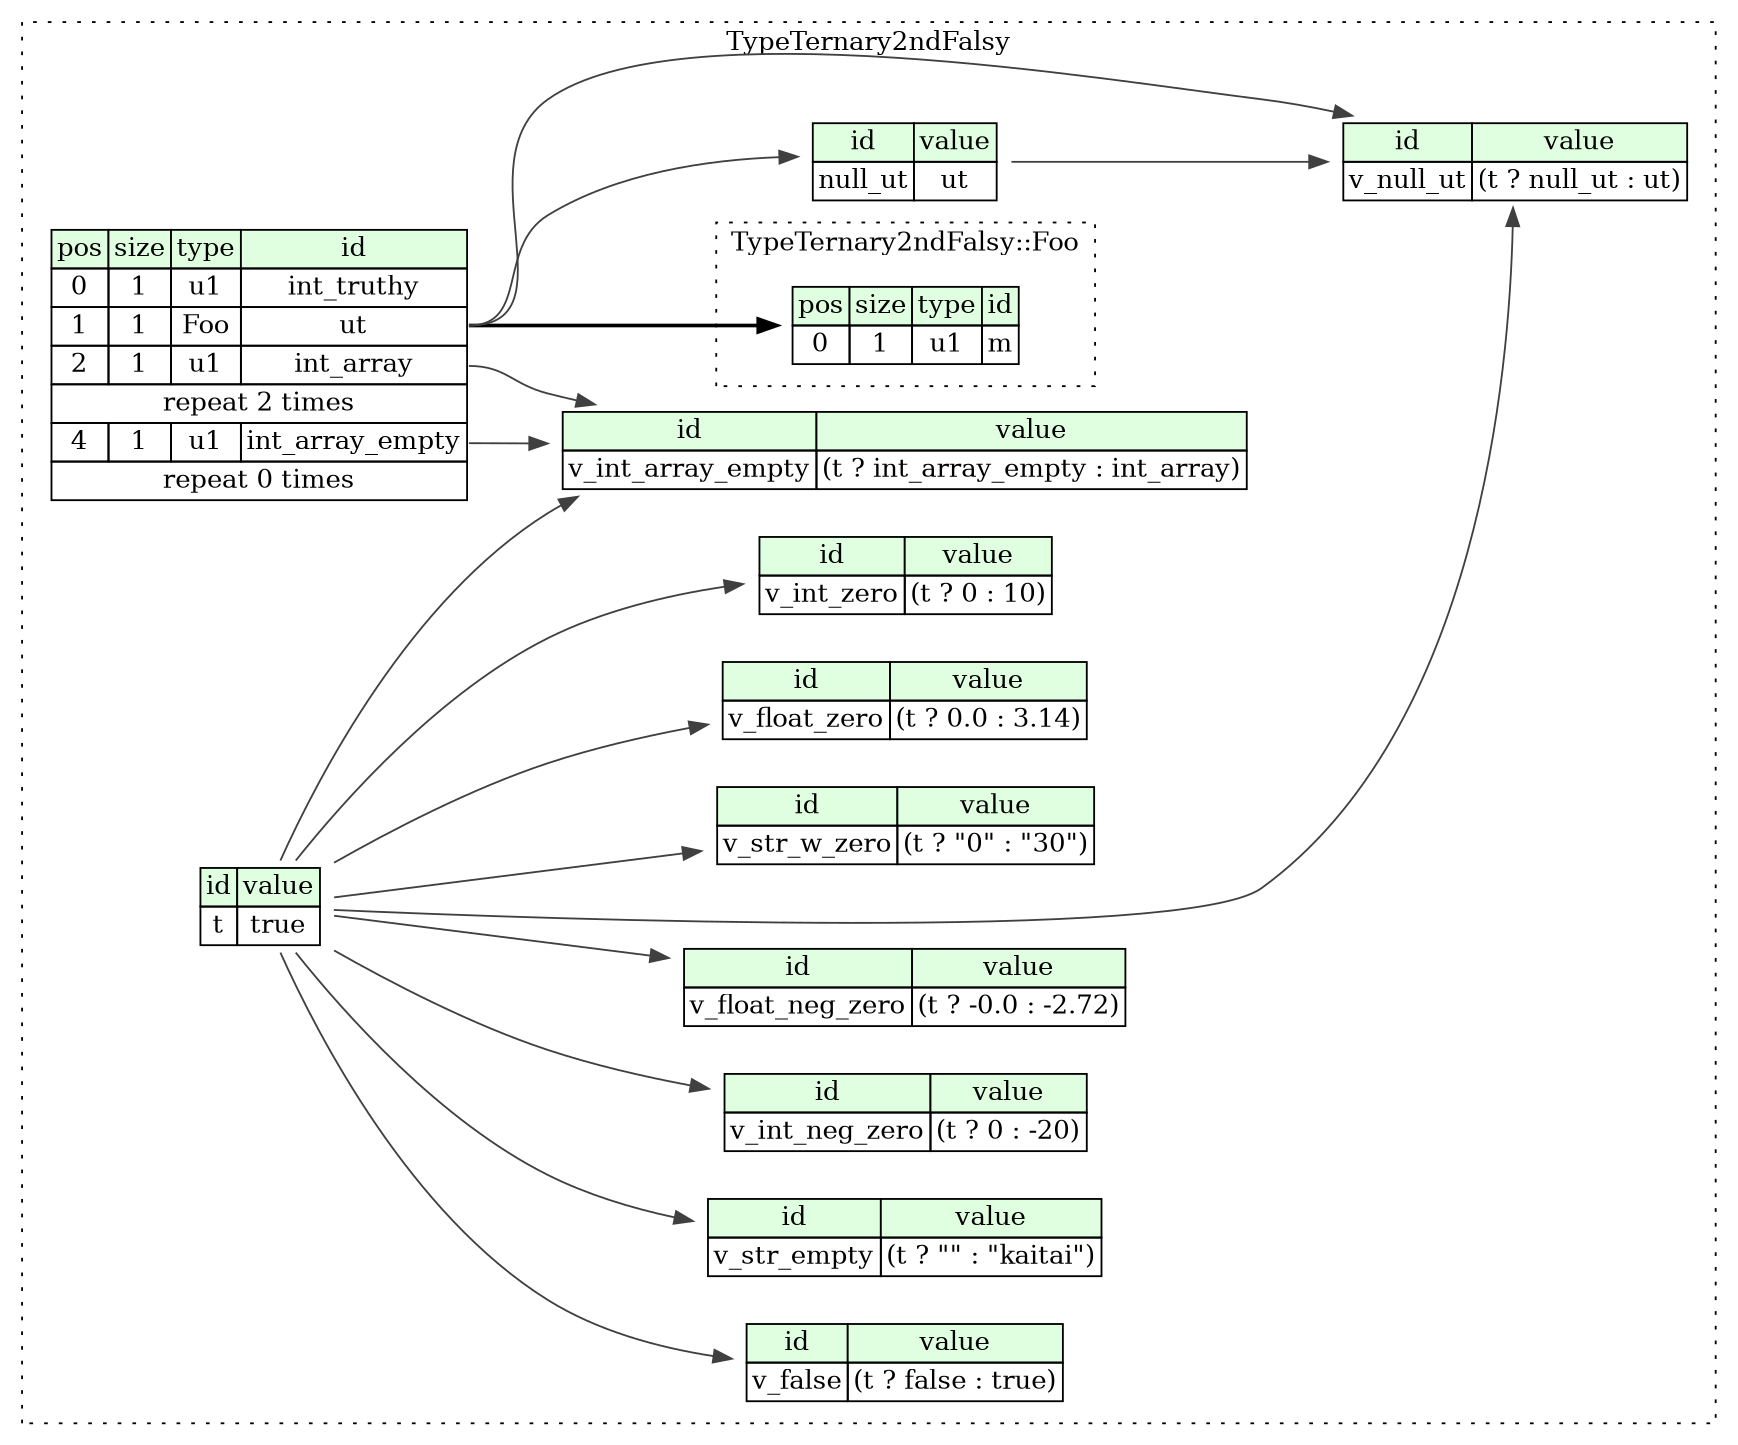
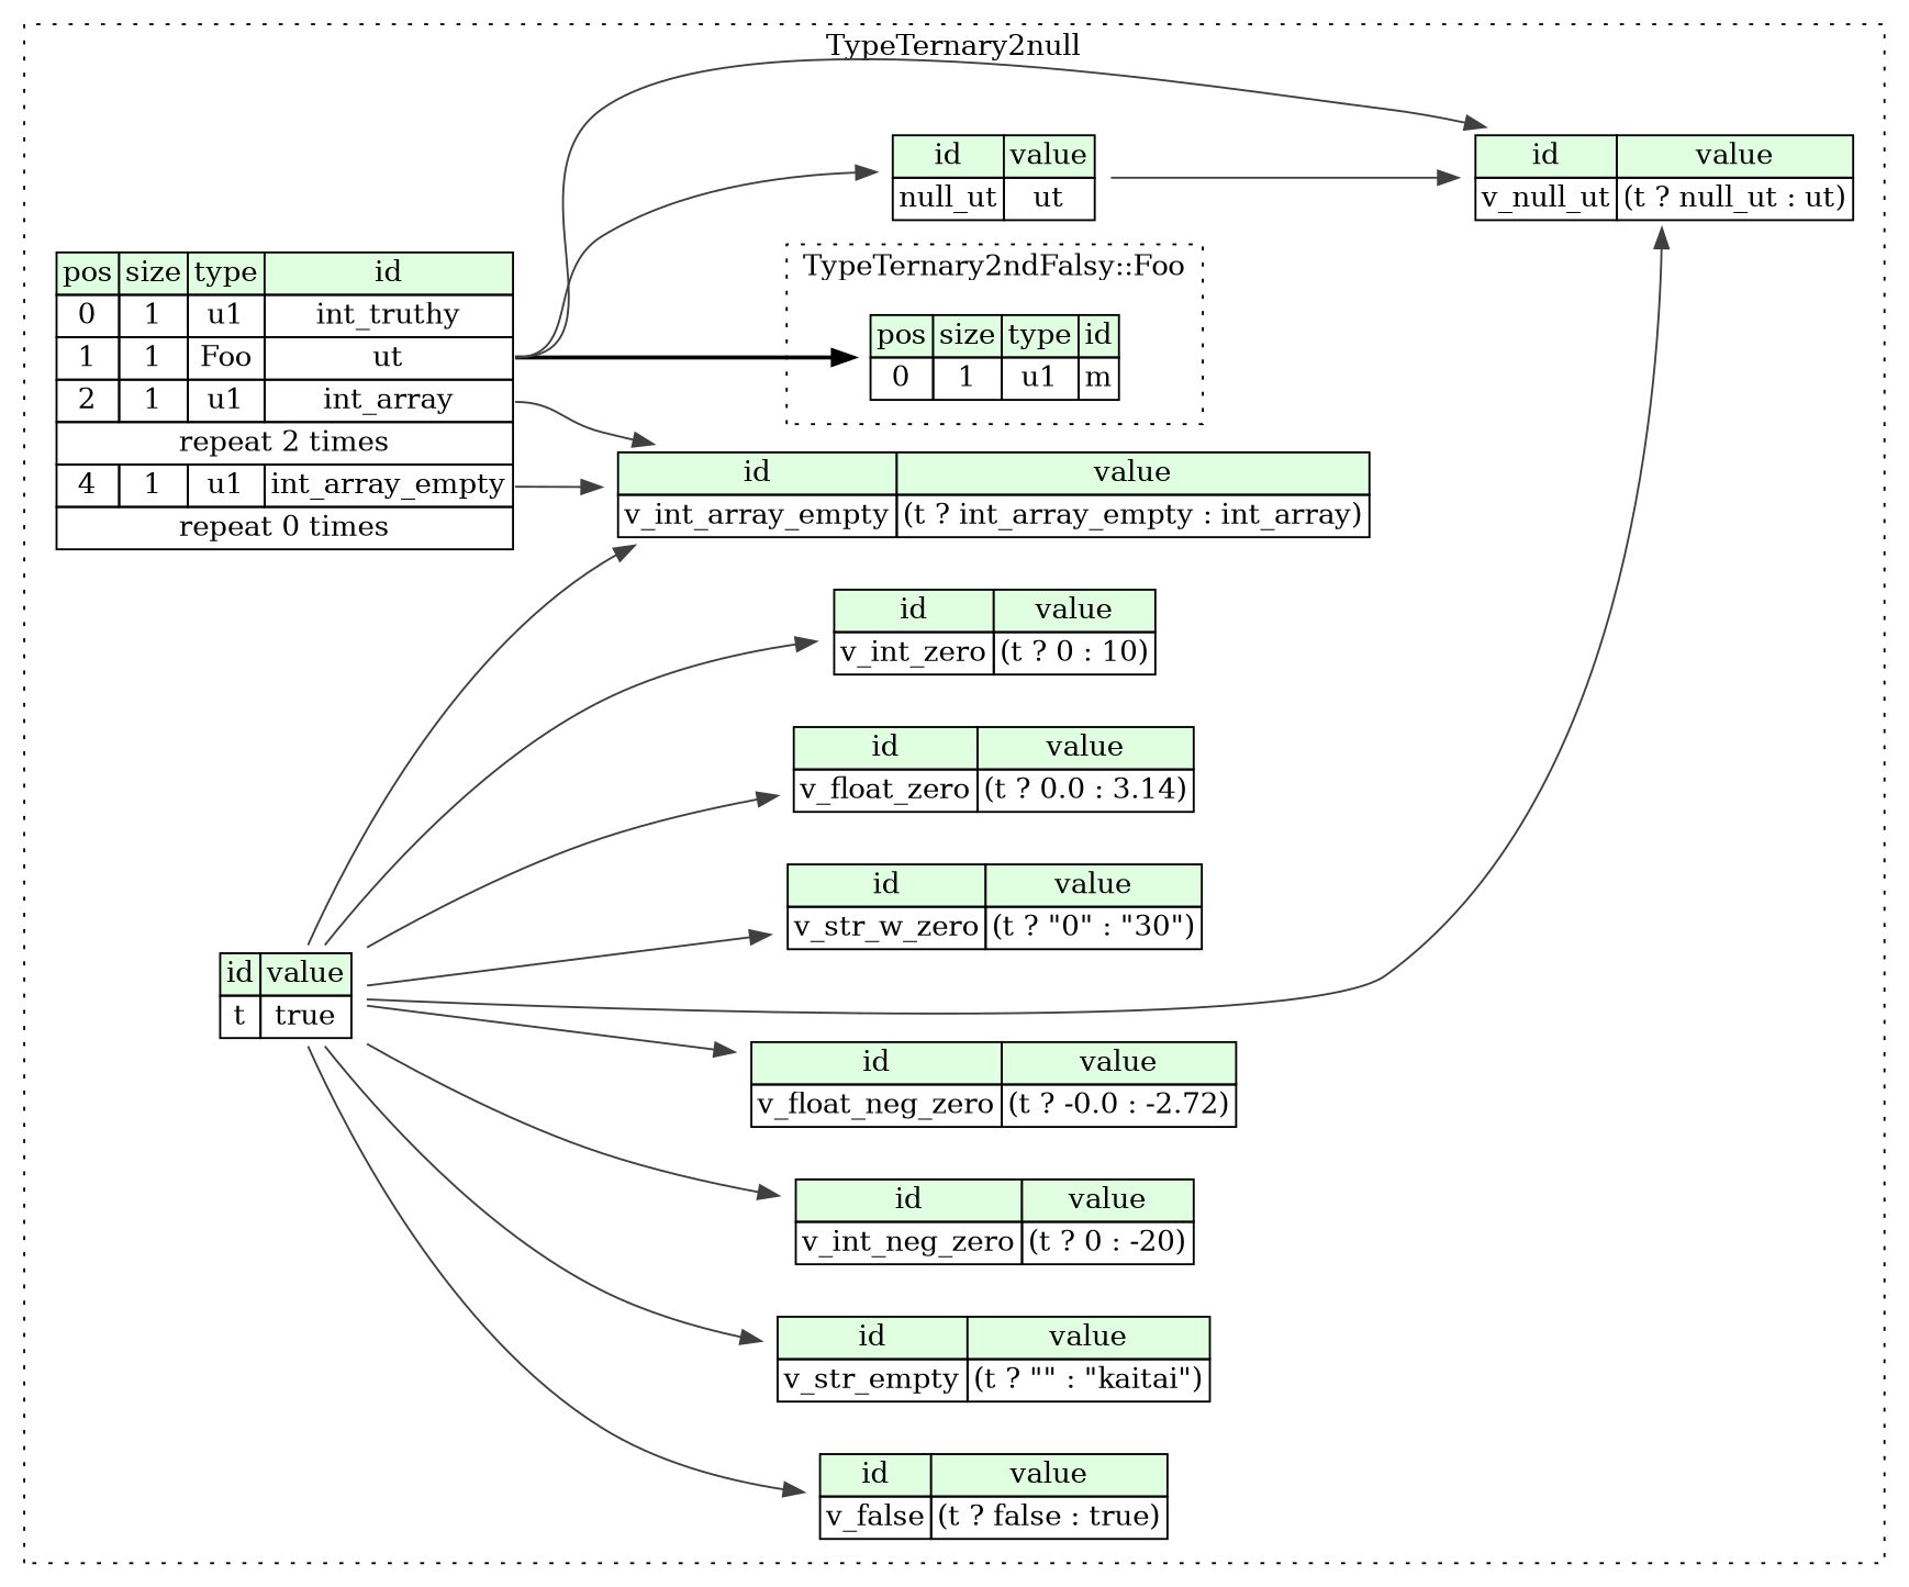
  digraph {
    rankdir=LR
    node [shape=plaintext]
    edge [tailport=t_type color="#404040"]
    n1 [label=<<TABLE BORDER="0" CELLBORDER="1" CELLSPACING="0"> 				<TR><TD BGCOLOR="#E0FFE0">pos</TD><TD BGCOLOR="#E0FFE0">size</TD><TD BGCOLOR="#E0FFE0">type</TD><TD BGCOLOR="#E0FFE0">id</TD></TR> 				<TR><TD PORT="m_pos">0</TD><TD PORT="m_size">1</TD><TD>u1</TD><TD PORT="m_type">m</TD></TR> 			</TABLE>>]
    n2 [label=<<TABLE BORDER="0" CELLBORDER="1" CELLSPACING="0"> 			<TR><TD BGCOLOR="#E0FFE0">pos</TD><TD BGCOLOR="#E0FFE0">size</TD><TD BGCOLOR="#E0FFE0">type</TD><TD BGCOLOR="#E0FFE0">id</TD></TR> 			<TR><TD PORT="int_truthy_pos">0</TD><TD PORT="int_truthy_size">1</TD><TD>u1</TD><TD PORT="int_truthy_type">int_truthy</TD></TR> 			<TR><TD PORT="ut_pos">1</TD><TD PORT="ut_size">1</TD><TD>Foo</TD><TD PORT="ut_type">ut</TD></TR> 			<TR><TD PORT="int_array_pos">2</TD><TD PORT="int_array_size">1</TD><TD>u1</TD><TD PORT="int_array_type">int_array</TD></TR> 			<TR><TD COLSPAN="4" PORT="int_array__repeat">repeat 2 times</TD></TR> 			<TR><TD PORT="int_array_empty_pos">4</TD><TD PORT="int_array_empty_size">1</TD><TD>u1</TD><TD PORT="int_array_empty_type">int_array_empty</TD></TR> 			<TR><TD COLSPAN="4" PORT="int_array_empty__repeat">repeat 0 times</TD></TR> 		</TABLE>>]
    n3 [label=<<TABLE BORDER="0" CELLBORDER="1" CELLSPACING="0"> 			<TR><TD BGCOLOR="#E0FFE0">id</TD><TD BGCOLOR="#E0FFE0">value</TD></TR> 			<TR><TD>v_float_neg_zero</TD><TD>(t ? -0.0 : -2.72)</TD></TR> 		</TABLE>>]
    n4 [label=<<TABLE BORDER="0" CELLBORDER="1" CELLSPACING="0"> 			<TR><TD BGCOLOR="#E0FFE0">id</TD><TD BGCOLOR="#E0FFE0">value</TD></TR> 			<TR><TD>v_str_w_zero</TD><TD>(t ? &quot;0&quot; : &quot;30&quot;)</TD></TR> 		</TABLE>>]
    n5 [label=<<TABLE BORDER="0" CELLBORDER="1" CELLSPACING="0"> 			<TR><TD BGCOLOR="#E0FFE0">id</TD><TD BGCOLOR="#E0FFE0">value</TD></TR> 			<TR><TD>v_float_zero</TD><TD>(t ? 0.0 : 3.14)</TD></TR> 		</TABLE>>]
    n6 [label=<<TABLE BORDER="0" CELLBORDER="1" CELLSPACING="0"> 			<TR><TD BGCOLOR="#E0FFE0">id</TD><TD BGCOLOR="#E0FFE0">value</TD></TR> 			<TR><TD>null_ut</TD><TD>ut</TD></TR> 		</TABLE>>]
    n7 [label=<<TABLE BORDER="0" CELLBORDER="1" CELLSPACING="0"> 			<TR><TD BGCOLOR="#E0FFE0">id</TD><TD BGCOLOR="#E0FFE0">value</TD></TR> 			<TR><TD>t</TD><TD>true</TD></TR> 		</TABLE>>]
    n8 [label=<<TABLE BORDER="0" CELLBORDER="1" CELLSPACING="0"> 			<TR><TD BGCOLOR="#E0FFE0">id</TD><TD BGCOLOR="#E0FFE0">value</TD></TR> 			<TR><TD>v_int_zero</TD><TD>(t ? 0 : 10)</TD></TR> 		</TABLE>>]
    n9 [label=<<TABLE BORDER="0" CELLBORDER="1" CELLSPACING="0"> 			<TR><TD BGCOLOR="#E0FFE0">id</TD><TD BGCOLOR="#E0FFE0">value</TD></TR> 			<TR><TD>v_false</TD><TD>(t ? false : true)</TD></TR> 		</TABLE>>]
    n10 [label=<<TABLE BORDER="0" CELLBORDER="1" CELLSPACING="0"> 			<TR><TD BGCOLOR="#E0FFE0">id</TD><TD BGCOLOR="#E0FFE0">value</TD></TR> 			<TR><TD>v_str_empty</TD><TD>(t ? &quot;&quot; : &quot;kaitai&quot;)</TD></TR> 		</TABLE>>]
    n11 [label=<<TABLE BORDER="0" CELLBORDER="1" CELLSPACING="0"> 			<TR><TD BGCOLOR="#E0FFE0">id</TD><TD BGCOLOR="#E0FFE0">value</TD></TR> 			<TR><TD>v_int_neg_zero</TD><TD>(t ? 0 : -20)</TD></TR> 		</TABLE>>]
    n12 [label=<<TABLE BORDER="0" CELLBORDER="1" CELLSPACING="0"> 			<TR><TD BGCOLOR="#E0FFE0">id</TD><TD BGCOLOR="#E0FFE0">value</TD></TR> 			<TR><TD>v_int_array_empty</TD><TD>(t ? int_array_empty : int_array)</TD></TR> 		</TABLE>>]
    n13 [label=<<TABLE BORDER="0" CELLBORDER="1" CELLSPACING="0"> 			<TR><TD BGCOLOR="#E0FFE0">id</TD><TD BGCOLOR="#E0FFE0">value</TD></TR> 			<TR><TD>v_null_ut</TD><TD>(t ? null_ut : ut)</TD></TR> 		</TABLE>>]
    subgraph cluster_1 {
-     label=TypeTernary2ndFalsy
+     label=TypeTernary2null
      style=dotted
      n2
      n3
      n4
      n5
      n6
      n7
      n8
      n9
      n10
      n11
      n12
      n13
      subgraph cluster_2 {
        label="TypeTernary2ndFalsy::Foo"
        style=dotted
        n1
      }
    }
    n2 -> n1 [style=bold tailport=ut_type color=""]
    n2 -> n6 [tailport=ut_type]
    n2 -> n12 [tailport=int_array_empty_type]
    n2 -> n12 [tailport=int_array_type]
    n2 -> n13 [tailport=ut_type]
    n6 -> n13 [tailport=null_ut_type]
    n7 -> n3
    n7 -> n4
    n7 -> n5
    n7 -> n8
    n7 -> n9
    n7 -> n10
    n7 -> n11
    n7 -> n12
    n7 -> n13
  }
